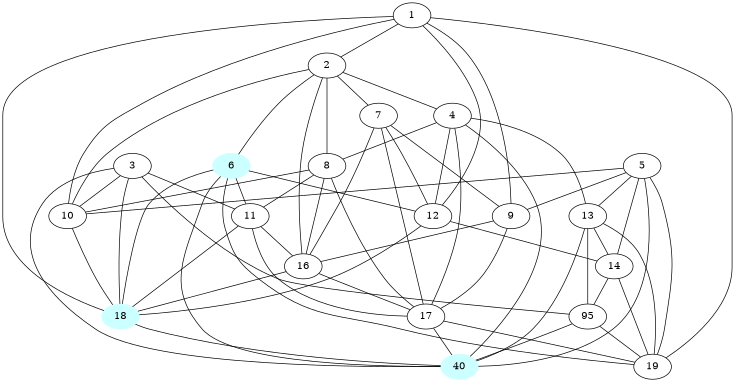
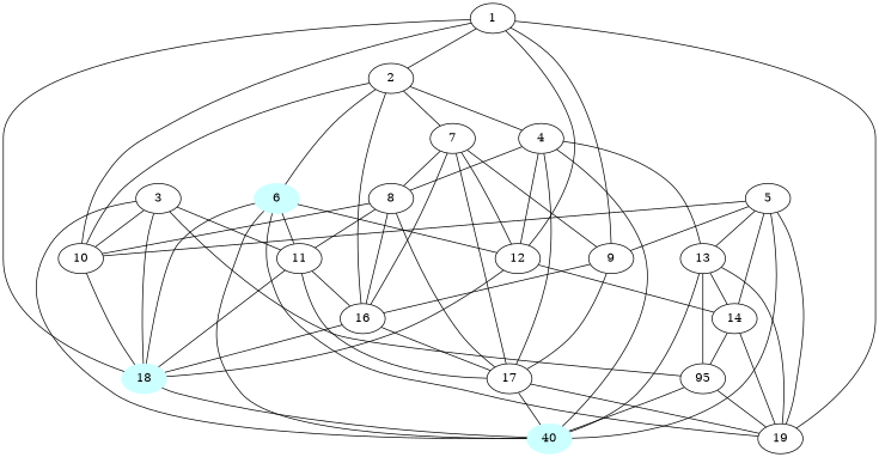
  graph {
    6 [color="#CCFFFF" style=filled]
    18 [color="#CCFFFF" style=filled]
    n3 [color="#CCFFFF" label=40 style=filled]
    12
    19
    11
    14
    16
    17
    1
    2
    9
    10
    4
    7
    8
    13
    n18 [label=95]
    3
    5
    6 -- 18
    6 -- n3
    6 -- 12
    6 -- 19
    6 -- 11
    18 -- n3
    12 -- 18
    12 -- 14
    11 -- 18
    11 -- 16
    11 -- 17
    14 -- 19
    14 -- n18
    16 -- 18
    16 -- 17
    17 -- n3
    17 -- 19
    1 -- 18
    1 -- 12
    1 -- 19
    1 -- 2
    1 -- 9
    1 -- 10
    2 -- 6
    2 -- 16
    2 -- 10
    2 -- 4
    2 -- 7
-   2 -- 8
+   7 -- 8
    9 -- 16
    9 -- 17
    10 -- 18
    4 -- n3
    4 -- 12
    4 -- 17
    4 -- 8
    4 -- 13
    7 -- 12
    7 -- 16
    7 -- 17
    7 -- 9
    8 -- 11
    8 -- 16
    8 -- 17
    8 -- 10
    13 -- n3
    13 -- 19
    13 -- 14
    13 -- n18
    n18 -- n3
    n18 -- 19
    3 -- 18
    3 -- n3
    3 -- 11
    3 -- 10
    3 -- n18
    5 -- n3
    5 -- 19
    5 -- 14
    5 -- 9
    5 -- 10
    5 -- 13
  }
